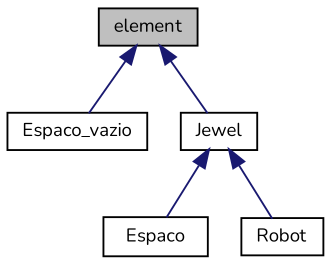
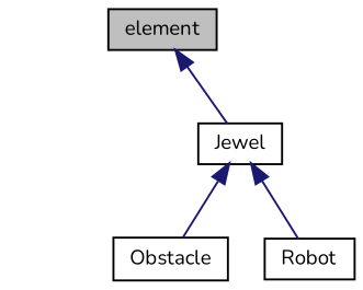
  digraph {
    fontname=Nunito
    node [color=black fillcolor=white fontname=Nunito fontsize=10 shape=record style=filled]
    edge [color=midnightblue dir=back fontname=Nunito fontsize=10 labelfontname=Helvetica labelfontsize=10 style=solid]
    n1 [fillcolor=grey75 fontcolor=black height=0.2 label=element width=0.4]
-   n2 [height=0.2 label=Espaco_vazio width=0.4]
    n3 [height=0.2 label=Jewel width=0.4]
-   n4 [height=0.2 label=Espaco width=0.4]
+   n4 [height=0.2 label=Obstacle width=0.4]
    n5 [height=0.2 label=Robot width=0.4]
-   n1 -> n2
    n1 -> n3
    n3 -> n4
    n3 -> n5
  }
